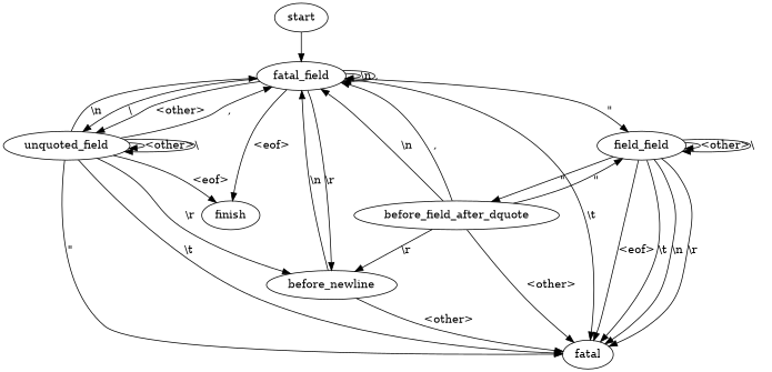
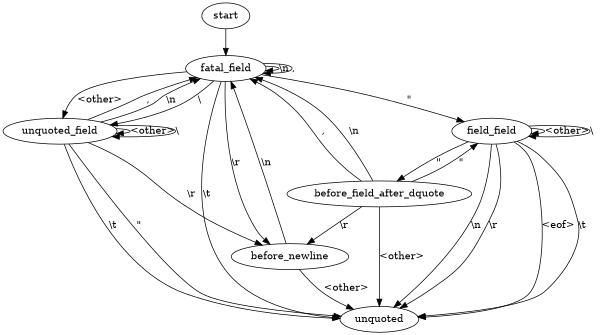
  digraph {
    n1 [label=fatal_field]
    start
    before_newline
-   finish
    unquoted_field
-   fatal
+   fatal [label=unquoted]
    n7 [label=field_field]
    n8 [label=before_field_after_dquote]
    n1 -> n1 [label="\\n"]
    n1 -> n1 [label=","]
    n1 -> before_newline [label="\\r"]
-   n1 -> finish [label="<eof>"]
    n1 -> unquoted_field [label="\\"]
    n1 -> unquoted_field [label="<other>"]
    n1 -> fatal [label="\\t"]
    n1 -> n7 [label="\""]
    start -> n1
    before_newline -> n1 [label="\\n"]
    before_newline -> fatal [label="<other>"]
    unquoted_field -> n1 [label=","]
    unquoted_field -> n1 [label="\\n"]
    unquoted_field -> before_newline [label="\\r"]
-   unquoted_field -> finish [label="<eof>"]
    unquoted_field -> unquoted_field [label="<other>"]
    unquoted_field -> unquoted_field [label="\\"]
    unquoted_field -> fatal [label="\""]
    unquoted_field -> fatal [label="\\t"]
    n7 -> fatal [label="<eof>"]
    n7 -> fatal [label="\\t"]
    n7 -> fatal [label="\\n"]
    n7 -> fatal [label="\\r"]
    n7 -> n7 [label="<other>"]
    n7 -> n7 [label="\\"]
    n7 -> n8 [label="\""]
    n8 -> n1 [label=","]
    n8 -> n1 [label="\\n"]
    n8 -> before_newline [label="\\r"]
    n8 -> fatal [label="<other>"]
    n8 -> n7 [label="\""]
  }
